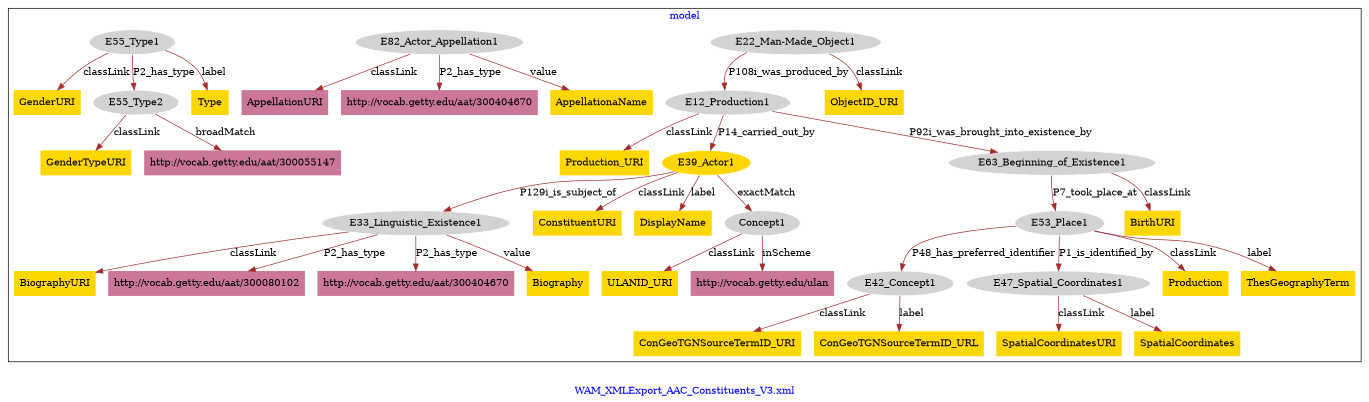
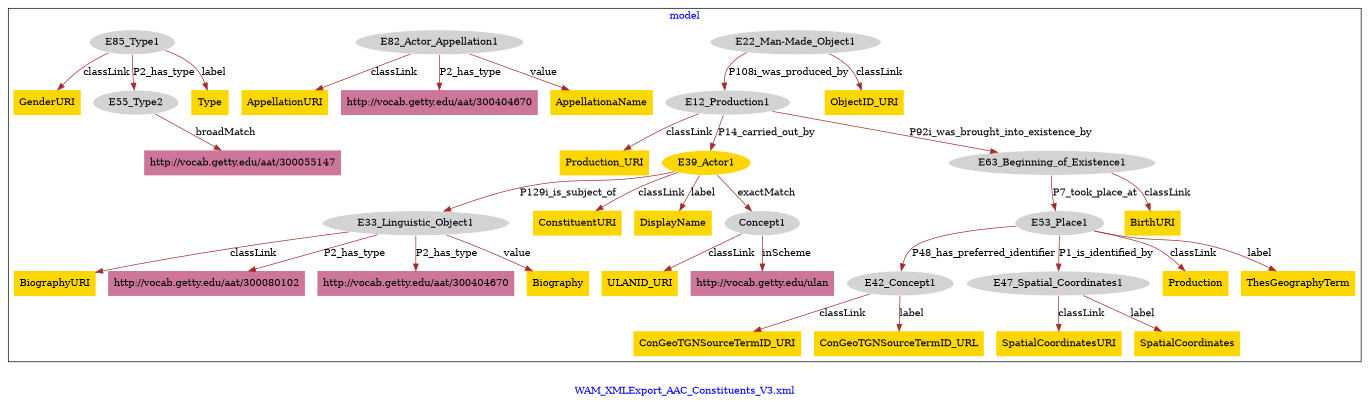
  digraph {
    fontcolor=blue
    label="WAM_XMLExport_AAC_Constituents_V3.xml"
    remincross=true
    node [fillcolor=gold style=filled shape=plaintext]
    edge [color=brown fontcolor=black]
    n1 [color=white fillcolor=lightgray label=E12_Production1 shape=""]
    n2 [label=Production_URI]
    n3 [color=white label=E39_Actor1 shape=""]
    n4 [color=white fillcolor=lightgray label="E22_Man-Made_Object1" shape=""]
    n5 [label=ObjectID_URI]
-   n6 [color=white fillcolor=lightgray label=E33_Linguistic_Existence1 shape=""]
+   n6 [color=white fillcolor=lightgray label=E33_Linguistic_Object1 shape=""]
    n7 [label=BiographyURI]
    n8 [fillcolor="#CC7799" label="http://vocab.getty.edu/aat/300080102"]
    n9 [fillcolor="#CC7799" label="http://vocab.getty.edu/aat/300404670"]
    n10 [label=Biography]
    n11 [label=ConstituentURI]
    n12 [color=white fillcolor=lightgray label=E82_Actor_Appellation1 shape=""]
-   n13 [color=white fillcolor=lightgray label=E55_Type1 shape=""]
+   n13 [color=white fillcolor=lightgray label=E85_Type1 shape=""]
    n14 [color=white fillcolor=lightgray label=E63_Beginning_of_Existence1 shape=""]
    n15 [label=DisplayName]
    n16 [color=white fillcolor=lightgray label=Concept1 shape=""]
    n17 [color=white fillcolor=lightgray label=E42_Concept1 shape=""]
    n18 [label=ConGeoTGNSourceTermID_URI]
    n19 [label=ConGeoTGNSourceTermID_URL]
    n20 [color=white fillcolor=lightgray label=E47_Spatial_Coordinates1 shape=""]
    n21 [label=SpatialCoordinatesURI]
    n22 [label=SpatialCoordinates]
    n23 [color=white fillcolor=lightgray label=E53_Place1 shape=""]
    n24 [label=Production]
    n25 [label=ThesGeographyTerm]
    n26 [label=GenderURI]
    n27 [color=white fillcolor=lightgray label=E55_Type2 shape=""]
    n28 [label=Type]
-   n29 [label=GenderTypeURI]
    n30 [fillcolor="#CC7799" label="http://vocab.getty.edu/aat/300055147"]
    n31 [label=BirthURI]
-   n32 [fillcolor="#CC7799" label=AppellationURI]
+   n32 [label=AppellationURI]
    n33 [fillcolor="#CC7799" label="http://vocab.getty.edu/aat/300404670"]
    n34 [label=AppellationaName]
    n35 [label=ULANID_URI]
    n36 [fillcolor="#CC7799" label="http://vocab.getty.edu/ulan"]
    subgraph cluster_1 {
      label=model
      n1
      n2
      n3
      n4
      n5
      n6
      n7
      n8
      n9
      n10
      n11
      n12
      n13
      n14
      n15
      n16
      n17
      n18
      n19
      n20
      n21
      n22
      n23
      n24
      n25
      n26
      n27
      n28
-     n29
      n30
      n31
      n32
      n33
      n34
      n35
      n36
    }
    n1 -> n2 [label=classLink]
    n1 -> n3 [label=P14_carried_out_by]
    n1 -> n14 [label=P92i_was_brought_into_existence_by]
    n3 -> n6 [label=P129i_is_subject_of]
    n3 -> n11 [label=classLink]
    n3 -> n15 [label=label]
    n3 -> n16 [label=exactMatch]
    n4 -> n1 [label=P108i_was_produced_by]
    n4 -> n5 [label=classLink]
    n6 -> n7 [label=classLink]
    n6 -> n8 [label=P2_has_type]
    n6 -> n9 [label=P2_has_type]
    n6 -> n10 [label=value]
    n12 -> n32 [label=classLink]
    n12 -> n33 [label=P2_has_type]
    n12 -> n34 [label=value]
    n13 -> n26 [label=classLink]
    n13 -> n27 [label=P2_has_type]
    n13 -> n28 [label=label]
    n14 -> n23 [label=P7_took_place_at]
    n14 -> n31 [label=classLink]
    n16 -> n35 [label=classLink]
    n16 -> n36 [label=inScheme]
    n17 -> n18 [label=classLink]
    n17 -> n19 [label=label]
    n20 -> n21 [label=classLink]
    n20 -> n22 [label=label]
    n23 -> n17 [label=P48_has_preferred_identifier]
    n23 -> n20 [label=P1_is_identified_by]
    n23 -> n24 [label=classLink]
    n23 -> n25 [label=label]
-   n27 -> n29 [label=classLink]
    n27 -> n30 [label=broadMatch]
  }
